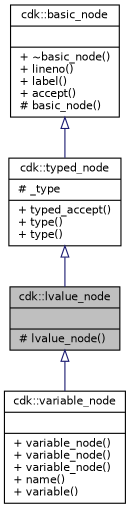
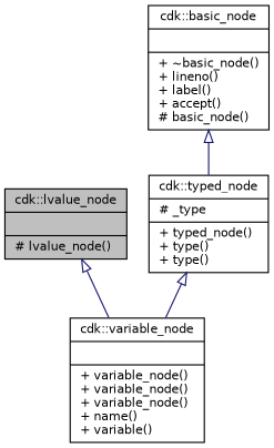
  digraph {
    node [color=black fillcolor=white fontname=Helvetica fontsize=10 shape=record style=filled]
    edge [arrowtail=onormal color=midnightblue dir=back fontname=Helvetica fontsize=10 labelfontname=Helvetica labelfontsize=10 style=solid]
    n1 [fillcolor=grey75 fontcolor=black height=0.2 label="{cdk::lvalue_node\n||# lvalue_node()\l}" width=0.4]
    n2 [height=0.2 label="{cdk::variable_node\n||+ variable_node()\l+ variable_node()\l+ variable_node()\l+ name()\l+ variable()\l}" width=0.4]
-   n3 [height=0.2 label="{cdk::typed_node\n|# _type\l|+ typed_accept()\l+ type()\l+ type()\l}" width=0.4]
+   n3 [height=0.2 label="{cdk::typed_node\n|# _type\l|+ typed_node()\l+ type()\l+ type()\l}" width=0.4]
    n4 [height=0.2 label="{cdk::basic_node\n||+ ~basic_node()\l+ lineno()\l+ label()\l+ accept()\l# basic_node()\l}" width=0.4]
    n1 -> n2
-   n3 -> n1
+   n3 -> n2
    n4 -> n3
  }
